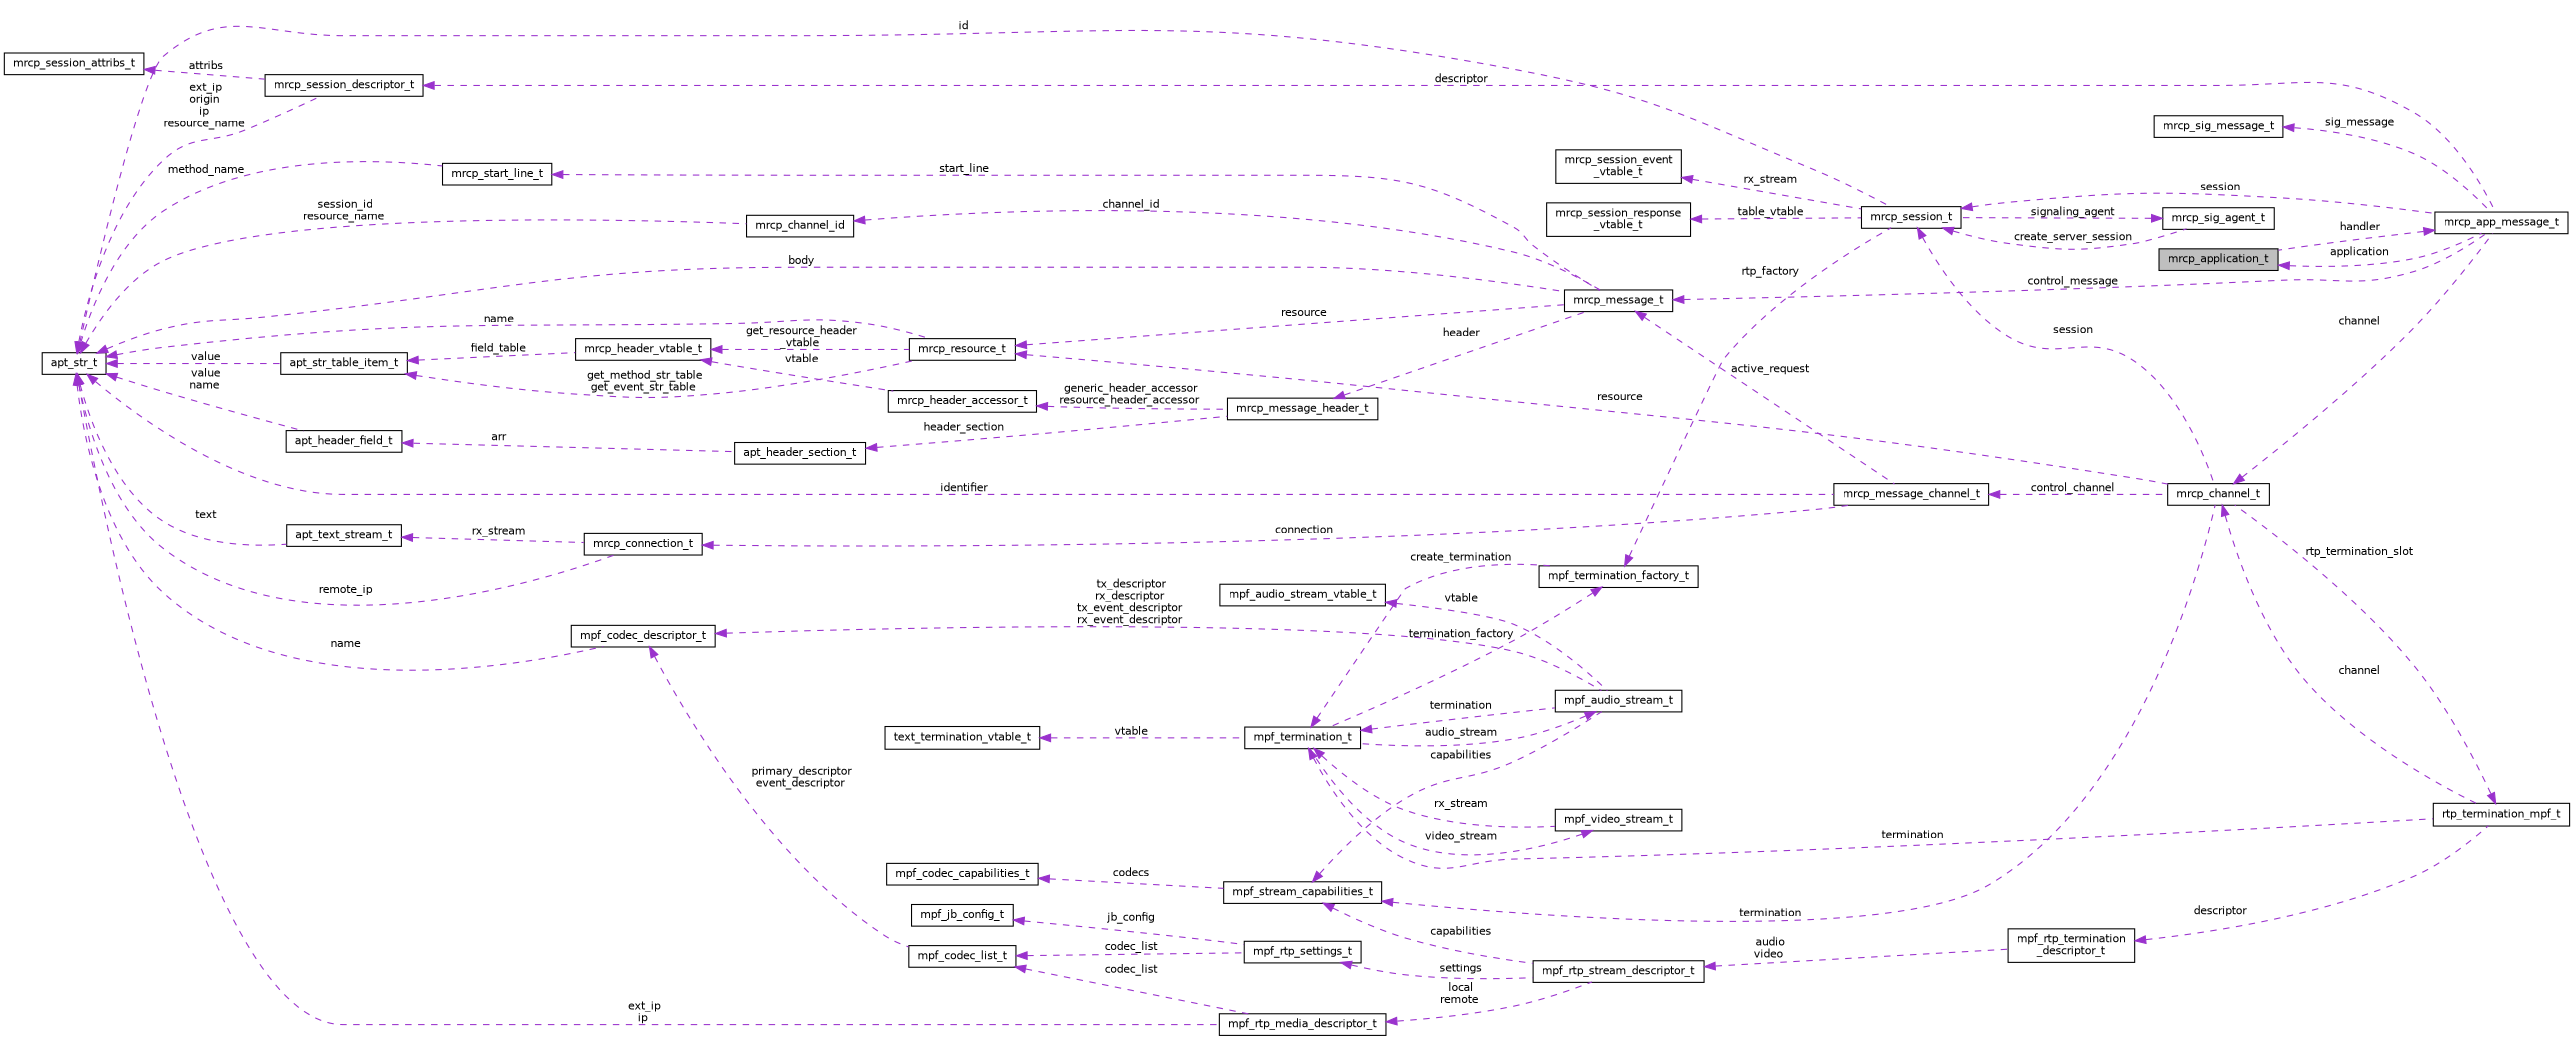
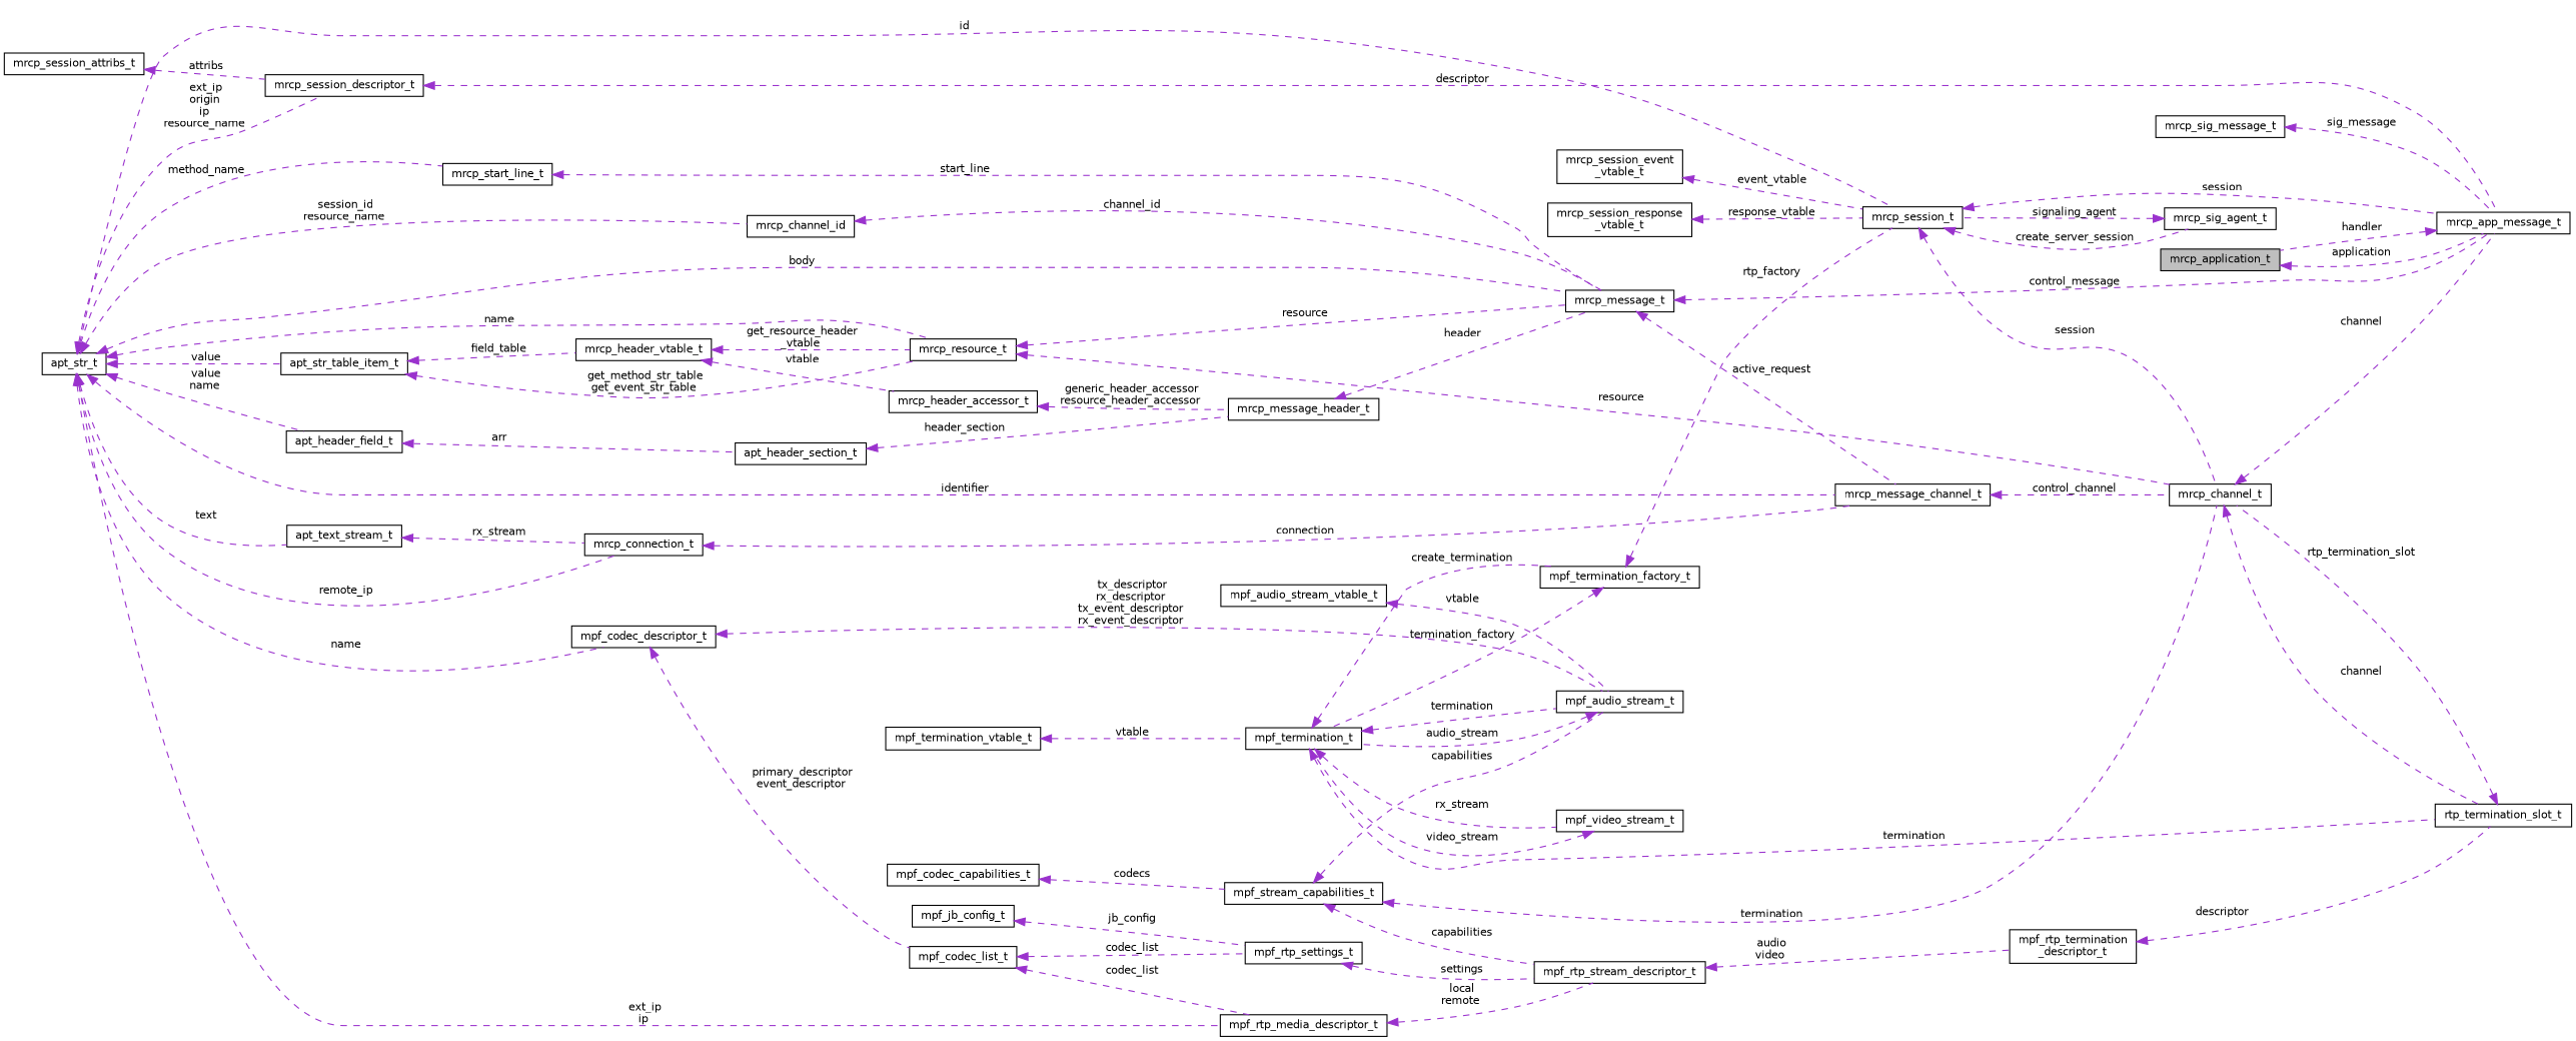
  digraph {
    rankdir=LR
    node [color=black fillcolor=white fontname=Helvetica fontsize=10 shape=record style=filled]
    edge [color=darkorchid3 dir=back fontname=Helvetica fontsize=10 labelfontname=Helvetica labelfontsize=10 style=dashed]
    n1 [fillcolor=grey75 fontcolor=black height=0.2 label=mrcp_application_t width=0.4]
    n2 [height=0.2 label=mrcp_app_message_t width=0.4]
    n3 [height=0.2 label=mrcp_session_t width=0.4]
    n4 [height=0.2 label=mrcp_sig_agent_t width=0.4]
    n5 [height=0.2 label=mrcp_channel_t width=0.4]
-   n6 [height=0.2 label=rtp_termination_mpf_t width=0.4]
+   n6 [height=0.2 label=rtp_termination_slot_t width=0.4]
    n7 [height=0.2 label="mrcp_session_event\l_vtable_t" width=0.4]
    n8 [height=0.2 label=mpf_termination_factory_t width=0.4]
    n9 [height=0.2 label=mpf_termination_t width=0.4]
    n10 [height=0.2 label=mpf_audio_stream_t width=0.4]
    n11 [height=0.2 label=mpf_video_stream_t width=0.4]
-   n12 [height=0.2 label=text_termination_vtable_t width=0.4]
+   n12 [height=0.2 label=mpf_termination_vtable_t width=0.4]
    n13 [height=0.2 label=mpf_audio_stream_vtable_t width=0.4]
    n14 [height=0.2 label=mpf_stream_capabilities_t width=0.4]
    n15 [height=0.2 label=mpf_rtp_stream_descriptor_t width=0.4]
    n16 [height=0.2 label="mpf_rtp_termination\l_descriptor_t" width=0.4]
    n17 [height=0.2 label=mpf_codec_capabilities_t width=0.4]
    n18 [height=0.2 label=mpf_codec_descriptor_t width=0.4]
    n19 [height=0.2 label=mpf_codec_list_t width=0.4]
    n20 [height=0.2 label=mpf_rtp_media_descriptor_t width=0.4]
    n21 [height=0.2 label=mpf_rtp_settings_t width=0.4]
    n22 [height=0.2 label=apt_str_t width=0.4]
    n23 [height=0.2 label=mrcp_message_t width=0.4]
    n24 [height=0.2 label=mrcp_start_line_t width=0.4]
    n25 [height=0.2 label=apt_header_field_t width=0.4]
    n26 [height=0.2 label=apt_str_table_item_t width=0.4]
    n27 [height=0.2 label=mrcp_resource_t width=0.4]
    n28 [height=0.2 label=mrcp_channel_id width=0.4]
    n29 [height=0.2 label=mrcp_session_descriptor_t width=0.4]
    n30 [height=0.2 label=mrcp_message_channel_t width=0.4]
    n31 [height=0.2 label=mrcp_connection_t width=0.4]
    n32 [height=0.2 label=apt_text_stream_t width=0.4]
    n33 [height=0.2 label=apt_header_section_t width=0.4]
    n34 [height=0.2 label=mrcp_header_vtable_t width=0.4]
    n35 [height=0.2 label="mrcp_session_response\l_vtable_t" width=0.4]
    n36 [height=0.2 label=mrcp_message_header_t width=0.4]
    n37 [height=0.2 label=mrcp_header_accessor_t width=0.4]
    n38 [height=0.2 label=mrcp_session_attribs_t width=0.4]
    n39 [height=0.2 label=mpf_jb_config_t width=0.4]
    n40 [height=0.2 label=mrcp_sig_message_t width=0.4]
    n1 -> n2 [label=" application"]
    n2 -> n1 [label=" handler"]
    n3 -> n2 [label=" session"]
    n3 -> n4 [label=" create_server_session"]
    n3 -> n5 [label=" session"]
    n4 -> n3 [label=" signaling_agent"]
    n5 -> n2 [label=" channel"]
    n5 -> n6 [label=" channel"]
    n6 -> n5 [label=" rtp_termination_slot"]
-   n7 -> n3 [label=" rx_stream"]
+   n7 -> n3 [label=" event_vtable"]
    n8 -> n3 [label=" rtp_factory"]
    n8 -> n9 [label=" termination_factory"]
    n9 -> n6 [label=" termination"]
    n9 -> n8 [label=" create_termination"]
    n9 -> n10 [label=" termination"]
    n9 -> n11 [label=" rx_stream"]
    n10 -> n9 [label=" audio_stream"]
    n11 -> n9 [label=" video_stream"]
    n12 -> n9 [label=" vtable"]
    n13 -> n10 [label=" vtable"]
    n14 -> n5 [label=" termination"]
    n14 -> n10 [label=" capabilities"]
    n14 -> n15 [label=" capabilities"]
    n15 -> n16 [label=" audio\nvideo"]
    n16 -> n6 [label=" descriptor"]
    n17 -> n14 [label=" codecs"]
    n18 -> n10 [label=" tx_descriptor\nrx_descriptor\ntx_event_descriptor\nrx_event_descriptor"]
    n18 -> n19 [label=" primary_descriptor\nevent_descriptor"]
    n19 -> n20 [label=" codec_list"]
    n19 -> n21 [label=" codec_list"]
    n20 -> n15 [label=" local\nremote"]
    n21 -> n15 [label=" settings"]
    n22 -> n3 [label=" id"]
    n22 -> n18 [label=" name"]
    n22 -> n20 [label=" ext_ip\nip"]
    n22 -> n23 [label=" body"]
    n22 -> n24 [label=" method_name"]
    n22 -> n25 [label=" value\nname"]
    n22 -> n26 [label=" value"]
    n22 -> n27 [label=" name"]
    n22 -> n28 [label=" session_id\nresource_name"]
    n22 -> n29 [label=" ext_ip\norigin\nip\nresource_name"]
    n22 -> n30 [label=" identifier"]
    n22 -> n31 [label=" remote_ip"]
    n22 -> n32 [label=" text"]
    n23 -> n2 [label=" control_message"]
    n23 -> n30 [label=" active_request"]
    n24 -> n23 [label=" start_line"]
    n25 -> n33 [label=" arr"]
    n26 -> n27 [label=" get_method_str_table\nget_event_str_table"]
    n26 -> n34 [label=" field_table"]
    n27 -> n5 [label=" resource"]
    n27 -> n23 [label=" resource"]
    n28 -> n23 [label=" channel_id"]
    n29 -> n2 [label=" descriptor"]
    n30 -> n5 [label=" control_channel"]
    n31 -> n30 [label=" connection"]
    n32 -> n31 [label=" rx_stream"]
    n33 -> n36 [label=" header_section"]
    n34 -> n27 [label=" get_resource_header\l_vtable"]
    n34 -> n37 [label=" vtable"]
-   n35 -> n3 [label=" table_vtable"]
+   n35 -> n3 [label=" response_vtable"]
    n36 -> n23 [label=" header"]
    n37 -> n36 [label=" generic_header_accessor\nresource_header_accessor"]
    n38 -> n29 [label=" attribs"]
    n39 -> n21 [label=" jb_config"]
    n40 -> n2 [label=" sig_message"]
  }
